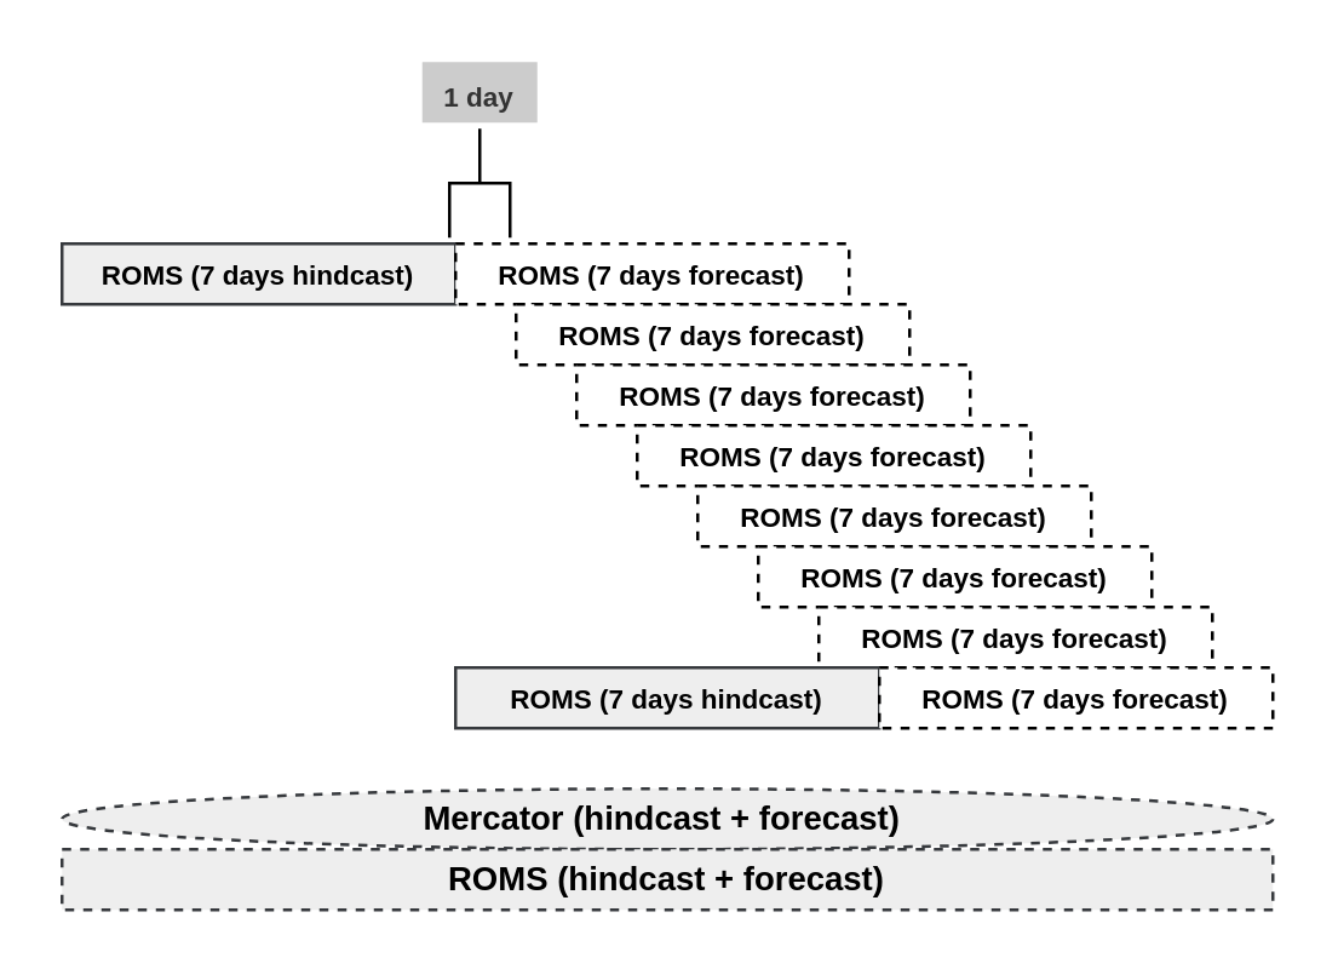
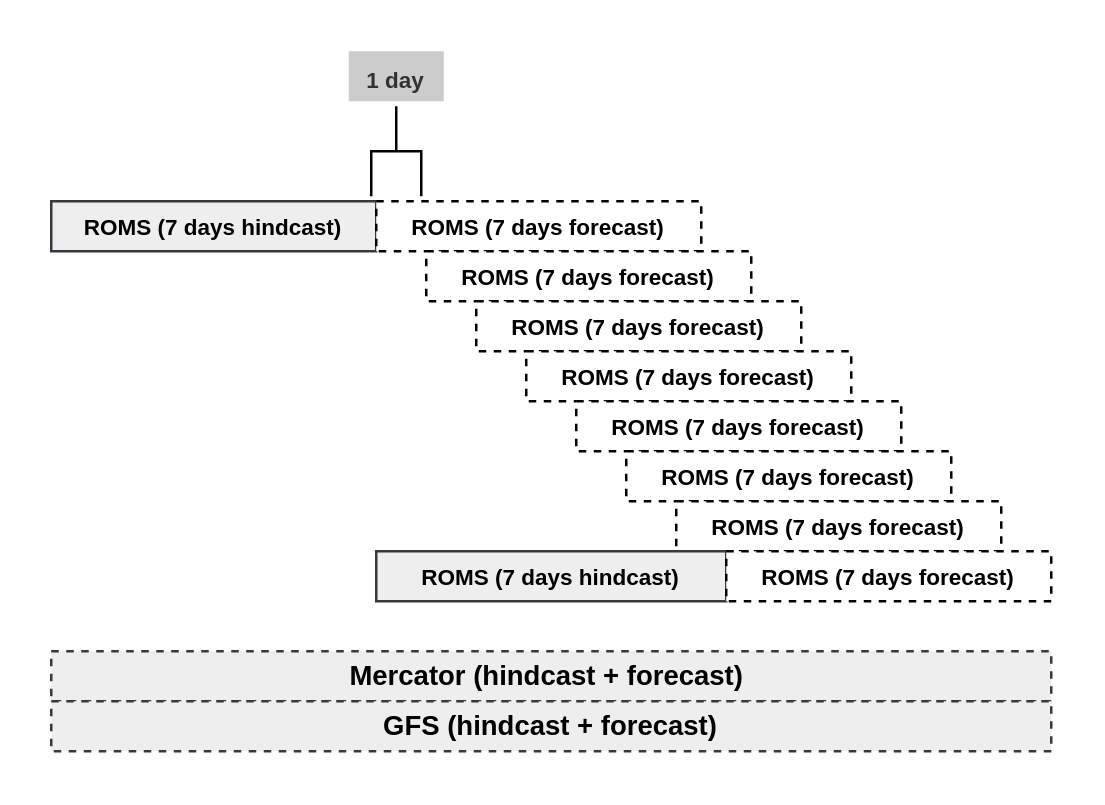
  <mxCell id="0" />
  <mxCell id="1" parent="0" />
  <mxCell id="2" value="&lt;font size=&quot;1&quot;&gt;&lt;b style=&quot;font-size: 9px&quot;&gt;ROMS (7 days hindcast)&lt;/b&gt;&lt;/font&gt;" style="rounded=0;whiteSpace=wrap;html=1;fillColor=#eeeeee;strokeColor=#36393d;verticalAlign=middle;" parent="1" vertex="1"><mxGeometry x="20" y="80" width="130" height="20" as="geometry" /></mxCell>
  <mxCell id="3" value="&lt;font size=&quot;1&quot;&gt;&lt;b style=&quot;font-size: 9px&quot;&gt;ROMS (7 days forecast)&lt;/b&gt;&lt;/font&gt;" style="rounded=0;whiteSpace=wrap;html=1;verticalAlign=middle;dashed=1;" parent="1" vertex="1"><mxGeometry x="150" y="80" width="130" height="20" as="geometry" /></mxCell>
  <mxCell id="4" value="&lt;font size=&quot;1&quot;&gt;&lt;b style=&quot;font-size: 9px&quot;&gt;ROMS (7 days forecast)&lt;/b&gt;&lt;/font&gt;" style="rounded=0;whiteSpace=wrap;html=1;verticalAlign=middle;dashed=1;" parent="1" vertex="1"><mxGeometry x="170" y="100" width="130" height="20" as="geometry" /></mxCell>
  <mxCell id="5" value="&lt;font size=&quot;1&quot;&gt;&lt;b style=&quot;font-size: 9px&quot;&gt;ROMS (7 days forecast)&lt;/b&gt;&lt;/font&gt;" style="rounded=0;whiteSpace=wrap;html=1;verticalAlign=middle;dashed=1;" parent="1" vertex="1"><mxGeometry x="190" y="120" width="130" height="20" as="geometry" /></mxCell>
  <mxCell id="6" value="&lt;font size=&quot;1&quot;&gt;&lt;b style=&quot;font-size: 9px&quot;&gt;ROMS (7 days forecast)&lt;/b&gt;&lt;/font&gt;" style="rounded=0;whiteSpace=wrap;html=1;verticalAlign=middle;dashed=1;" parent="1" vertex="1"><mxGeometry x="210" y="140" width="130" height="20" as="geometry" /></mxCell>
  <mxCell id="7" value="&lt;font size=&quot;1&quot;&gt;&lt;b style=&quot;font-size: 9px&quot;&gt;ROMS (7 days forecast)&lt;/b&gt;&lt;/font&gt;" style="rounded=0;whiteSpace=wrap;html=1;verticalAlign=middle;dashed=1;" parent="1" vertex="1"><mxGeometry x="230" y="160" width="130" height="20" as="geometry" /></mxCell>
  <mxCell id="8" value="&lt;font size=&quot;1&quot;&gt;&lt;b style=&quot;font-size: 9px&quot;&gt;ROMS (7 days forecast)&lt;/b&gt;&lt;/font&gt;" style="rounded=0;whiteSpace=wrap;html=1;verticalAlign=middle;dashed=1;" parent="1" vertex="1"><mxGeometry x="250" y="180" width="130" height="20" as="geometry" /></mxCell>
  <mxCell id="9" value="&lt;font size=&quot;1&quot;&gt;&lt;b style=&quot;font-size: 9px&quot;&gt;ROMS (7 days forecast)&lt;/b&gt;&lt;/font&gt;" style="rounded=0;whiteSpace=wrap;html=1;verticalAlign=middle;dashed=1;" parent="1" vertex="1"><mxGeometry x="270" y="200" width="130" height="20" as="geometry" /></mxCell>
  <mxCell id="10" value="&lt;font size=&quot;1&quot;&gt;&lt;b style=&quot;font-size: 9px&quot;&gt;ROMS (7 days hindcast)&lt;/b&gt;&lt;/font&gt;" style="rounded=0;whiteSpace=wrap;html=1;fillColor=#eeeeee;strokeColor=#36393d;verticalAlign=middle;" parent="1" vertex="1"><mxGeometry x="150" y="220" width="140" height="20" as="geometry" /></mxCell>
  <mxCell id="11" value="&lt;font size=&quot;1&quot;&gt;&lt;b style=&quot;font-size: 9px&quot;&gt;ROMS (7 days forecast)&lt;/b&gt;&lt;/font&gt;" style="rounded=0;whiteSpace=wrap;html=1;verticalAlign=middle;dashed=1;" parent="1" vertex="1"><mxGeometry x="290" y="220" width="130" height="20" as="geometry" /></mxCell>
  <mxCell id="12" value="" style="strokeWidth=1;html=1;shape=mxgraph.flowchart.annotation_2;align=left;labelPosition=right;pointerEvents=1;rotation=90;" parent="1" vertex="1"><mxGeometry x="140" y="50" width="36" height="20" as="geometry" /></mxCell>
  <mxCell id="13" value="&lt;b&gt;&lt;font style=&quot;font-size: 9px&quot;&gt;1 day&lt;/font&gt;&lt;/b&gt;" style="text;html=1;align=center;verticalAlign=bottom;whiteSpace=wrap;rounded=0;perimeterSpacing=0;fontColor=#333333;fillColor=#CCCCCC;" parent="1" vertex="1"><mxGeometry x="139" y="20" width="38" height="20" as="geometry" /></mxCell>
- <mxCell id="14" value="&lt;font size=&quot;1&quot;&gt;&lt;b style=&quot;font-size: 11px&quot;&gt;Mercator (hindcast + forecast)&amp;nbsp;&lt;/b&gt;&lt;/font&gt;" style="ellipse;whiteSpace=wrap;html=1;fillColor=#eeeeee;strokeColor=#36393d;verticalAlign=middle;dashed=1;" vertex="1" parent="1"><mxGeometry x="20" y="260" width="400" height="20" as="geometry" /></mxCell>
- <mxCell id="15" value="&lt;font size=&quot;1&quot;&gt;&lt;b style=&quot;font-size: 11px&quot;&gt;ROMS&amp;nbsp;&lt;/b&gt;&lt;/font&gt;&lt;b style=&quot;font-size: 11px&quot;&gt;(&lt;/b&gt;&lt;b style=&quot;font-size: 11px&quot;&gt;hindcast + forecast&lt;/b&gt;&lt;b style=&quot;font-size: 11px&quot;&gt;)&lt;/b&gt;" style="rounded=0;whiteSpace=wrap;html=1;fillColor=#eeeeee;strokeColor=#36393d;verticalAlign=middle;dashed=1;" vertex="1" parent="1"><mxGeometry x="20" y="280" width="400" height="20" as="geometry" /></mxCell>
+ <mxCell id="14" value="&lt;font size=&quot;1&quot;&gt;&lt;b style=&quot;font-size: 11px&quot;&gt;Mercator (hindcast + forecast)&amp;nbsp;&lt;/b&gt;&lt;/font&gt;" style="rounded=0;whiteSpace=wrap;html=1;fillColor=#eeeeee;strokeColor=#36393d;verticalAlign=middle;dashed=1;" vertex="1" parent="1"><mxGeometry x="20" y="260" width="400" height="20" as="geometry" /></mxCell>
+ <mxCell id="15" value="&lt;font size=&quot;1&quot;&gt;&lt;b style=&quot;font-size: 11px&quot;&gt;GFS&amp;nbsp;&lt;/b&gt;&lt;/font&gt;&lt;b style=&quot;font-size: 11px&quot;&gt;(&lt;/b&gt;&lt;b style=&quot;font-size: 11px&quot;&gt;hindcast + forecast&lt;/b&gt;&lt;b style=&quot;font-size: 11px&quot;&gt;)&lt;/b&gt;" style="rounded=0;whiteSpace=wrap;html=1;fillColor=#eeeeee;strokeColor=#36393d;verticalAlign=middle;dashed=1;" vertex="1" parent="1"><mxGeometry x="20" y="280" width="400" height="20" as="geometry" /></mxCell>
